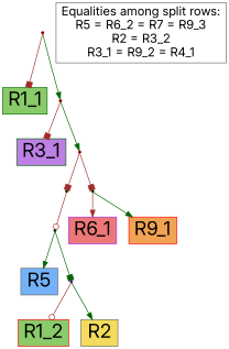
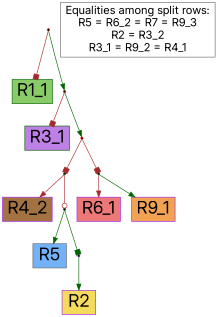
  digraph {
    fontname=Inter
    node [color=darkgreen fillcolor=black fontname=Inter fontsize=28 shape=box style=filled]
    edge [arrowhead=normal color=brown fontname=Inter]
    n1 [color=gray40 fillcolor="#73B2F9" label=R5]
    n2 [color=purple fillcolor="#EC7877" label=R6_1]
    n3 [fillcolor="#8ACB69" label=R1_1]
-   n4 [color=red fillcolor="#8ACB69" label=R1_2]
-   n5 [color=gray40 fillcolor="#F5DB5D" label=R2]
+   n5 [color=purple fillcolor="#F5DB5D" label=R2]
    n6 [fillcolor="#BD80E5" label=R3_1]
-   n7 [color=red fillcolor="#F2A253" label=R9_1]
+   n7 [color=purple fillcolor="#F2A253" label=R9_1]
+   n8 [color=purple fillcolor="#A37242" label=R4_2]
    n9 [color=gray40 fontsize=18 label="Equalities among split rows:\nR5 = R6_2 = R7 = R9_3\nR2 = R3_2\nR3_1 = R9_2 = R4_1\n" fillcolor="" style=""]
    Int0 [color=purple shape=point fontsize=""]
    Int1 [shape=point fontsize=""]
    Int2 [shape=point fontsize=""]
    Int3 [shape=point fontsize=""]
    Int4 [color=red shape=point fontsize=""]
    Int5 [color=red shape=point fontsize=""]
    Int6 [color=red shape=point fontsize=""]
-   Int0 -> n4 [arrowhead=odot]
    Int0 -> n5 [color=darkgreen]
    Int1 -> n1 [color=darkgreen]
    Int1 -> Int0 [arrowhead=box color=darkgreen]
+   Int2 -> n8
    Int2 -> Int1 [arrowhead=odot]
    Int3 -> n2
    Int3 -> n7 [color=darkgreen]
    Int4 -> Int2 [arrowhead=box]
    Int4 -> Int3 [arrowhead=box]
    Int5 -> n6 [arrowhead=box]
    Int5 -> Int4 [color=darkgreen]
    Int6 -> n3 [arrowhead=box]
    Int6 -> Int5 [color=darkgreen]
  }
